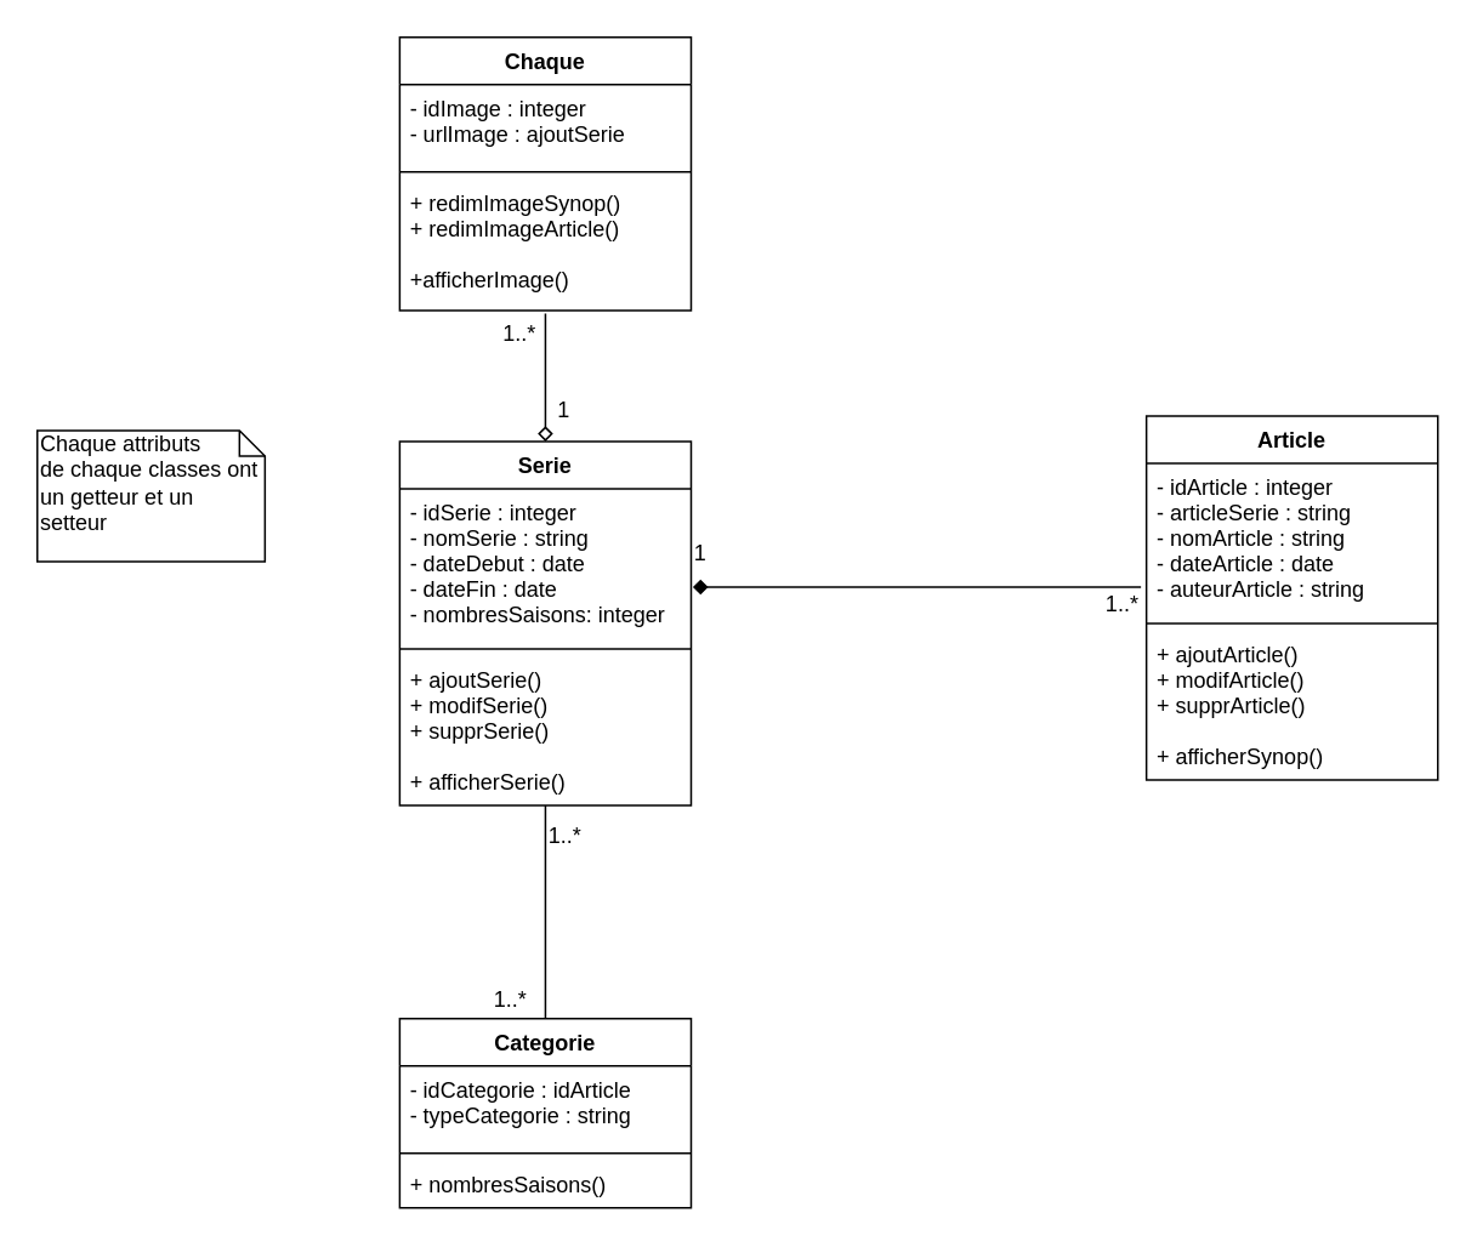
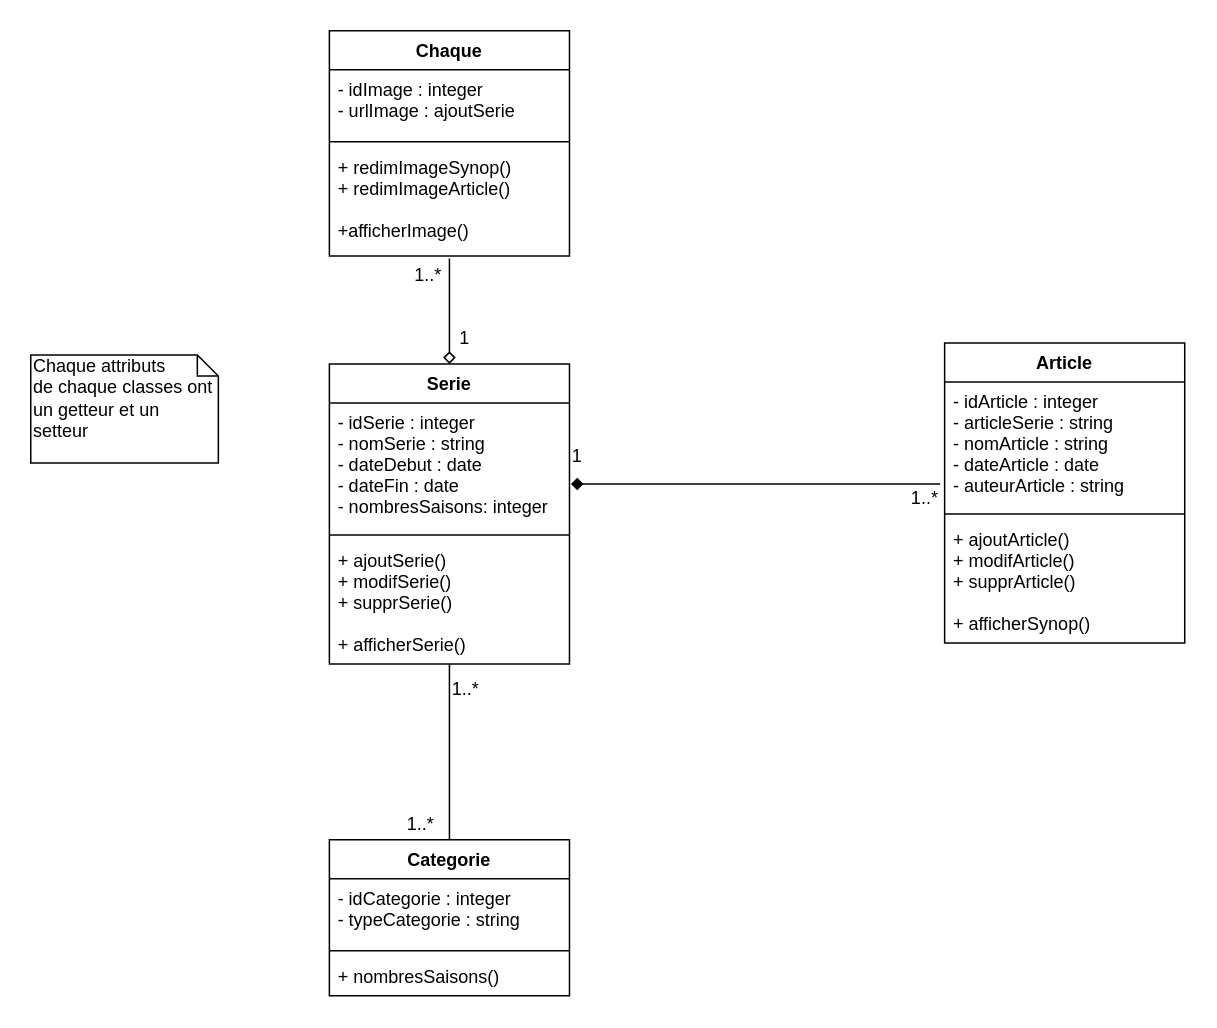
  <mxCell id="0" />
  <mxCell id="1" parent="0" />
  <mxCell id="2" style="edgeStyle=none;rounded=0;orthogonalLoop=1;jettySize=auto;html=1;exitX=0.5;exitY=0;exitDx=0;exitDy=0;entryX=0.5;entryY=1.024;entryDx=0;entryDy=0;entryPerimeter=0;startArrow=diamond;startFill=0;endArrow=none;endFill=0;" parent="1" source="3" target="21" edge="1"><mxGeometry relative="1" as="geometry" /></mxCell>
  <mxCell id="3" value="Serie" style="swimlane;fontStyle=1;align=center;verticalAlign=top;childLayout=stackLayout;horizontal=1;startSize=26;horizontalStack=0;resizeParent=1;resizeParentMax=0;resizeLast=0;collapsible=1;marginBottom=0;" parent="1" vertex="1"><mxGeometry x="219" y="242" width="160" height="200" as="geometry" /></mxCell>
  <mxCell id="4" value="- idSerie : integer&#10;- nomSerie : string&#10;- dateDebut : date&#10;- dateFin : date&#10;- nombresSaisons: integer&#10;" style="text;strokeColor=none;fillColor=none;align=left;verticalAlign=top;spacingLeft=4;spacingRight=4;overflow=hidden;rotatable=0;points=[[0,0.5],[1,0.5]];portConstraint=eastwest;" parent="3" vertex="1"><mxGeometry y="26" width="160" height="84" as="geometry" /></mxCell>
  <mxCell id="5" value="" style="line;strokeWidth=1;fillColor=none;align=left;verticalAlign=middle;spacingTop=-1;spacingLeft=3;spacingRight=3;rotatable=0;labelPosition=right;points=[];portConstraint=eastwest;" parent="3" vertex="1"><mxGeometry y="110" width="160" height="8" as="geometry" /></mxCell>
  <mxCell id="6" value="+ ajoutSerie() &#10;+ modifSerie() &#10;+ supprSerie() &#10;&#10;+ afficherSerie() &#10;" style="text;strokeColor=none;fillColor=none;align=left;verticalAlign=top;spacingLeft=4;spacingRight=4;overflow=hidden;rotatable=0;points=[[0,0.5],[1,0.5]];portConstraint=eastwest;" parent="3" vertex="1"><mxGeometry y="118" width="160" height="82" as="geometry" /></mxCell>
  <mxCell id="7" style="edgeStyle=none;rounded=0;orthogonalLoop=1;jettySize=auto;html=1;exitX=0.5;exitY=0;exitDx=0;exitDy=0;startArrow=none;startFill=0;endArrow=none;endFill=0;" parent="1" source="8" target="6" edge="1"><mxGeometry relative="1" as="geometry" /></mxCell>
  <mxCell id="8" value="Categorie" style="swimlane;fontStyle=1;align=center;verticalAlign=top;childLayout=stackLayout;horizontal=1;startSize=26;horizontalStack=0;resizeParent=1;resizeParentMax=0;resizeLast=0;collapsible=1;marginBottom=0;" parent="1" vertex="1"><mxGeometry x="219" y="559" width="160" height="104" as="geometry" /></mxCell>
- <mxCell id="9" value="- idCategorie : idArticle&#10;- typeCategorie : string&#10;" style="text;strokeColor=none;fillColor=none;align=left;verticalAlign=top;spacingLeft=4;spacingRight=4;overflow=hidden;rotatable=0;points=[[0,0.5],[1,0.5]];portConstraint=eastwest;" parent="8" vertex="1"><mxGeometry y="26" width="160" height="44" as="geometry" /></mxCell>
+ <mxCell id="9" value="- idCategorie : integer&#10;- typeCategorie : string&#10;" style="text;strokeColor=none;fillColor=none;align=left;verticalAlign=top;spacingLeft=4;spacingRight=4;overflow=hidden;rotatable=0;points=[[0,0.5],[1,0.5]];portConstraint=eastwest;" parent="8" vertex="1"><mxGeometry y="26" width="160" height="44" as="geometry" /></mxCell>
  <mxCell id="10" value="" style="line;strokeWidth=1;fillColor=none;align=left;verticalAlign=middle;spacingTop=-1;spacingLeft=3;spacingRight=3;rotatable=0;labelPosition=right;points=[];portConstraint=eastwest;" parent="8" vertex="1"><mxGeometry y="70" width="160" height="8" as="geometry" /></mxCell>
  <mxCell id="11" value="+ nombresSaisons()" style="text;strokeColor=none;fillColor=none;align=left;verticalAlign=top;spacingLeft=4;spacingRight=4;overflow=hidden;rotatable=0;points=[[0,0.5],[1,0.5]];portConstraint=eastwest;" parent="8" vertex="1"><mxGeometry y="78" width="160" height="26" as="geometry" /></mxCell>
  <mxCell id="12" style="rounded=0;orthogonalLoop=1;jettySize=auto;html=1;endArrow=none;endFill=0;startArrow=diamond;startFill=1;exitX=1.006;exitY=0.643;exitDx=0;exitDy=0;exitPerimeter=0;" parent="1" edge="1" source="4"><mxGeometry relative="1" as="geometry"><mxPoint x="375" y="299" as="sourcePoint" /><mxPoint x="626" y="322" as="targetPoint" /></mxGeometry></mxCell>
  <mxCell id="13" value="1..*" style="text;html=1;resizable=0;points=[];autosize=1;align=left;verticalAlign=top;spacingTop=-4;" parent="1" vertex="1"><mxGeometry x="299" y="449" width="30" height="20" as="geometry" /></mxCell>
  <mxCell id="14" value="1..*" style="text;html=1;resizable=0;points=[];autosize=1;align=left;verticalAlign=top;spacingTop=-4;" parent="1" vertex="1"><mxGeometry x="605" y="322" width="30" height="20" as="geometry" /></mxCell>
  <mxCell id="15" value="1" style="text;html=1;resizable=0;points=[];autosize=1;align=left;verticalAlign=top;spacingTop=-4;" parent="1" vertex="1"><mxGeometry x="379" y="294" width="20" height="20" as="geometry" /></mxCell>
  <mxCell id="16" value="1..*" style="text;html=1;resizable=0;points=[];autosize=1;align=left;verticalAlign=top;spacingTop=-4;" parent="1" vertex="1"><mxGeometry x="269" y="539" width="30" height="20" as="geometry" /></mxCell>
  <mxCell id="17" value="Chaque attributs&lt;br&gt;de chaque classes ont un getteur et un setteur" style="shape=note;whiteSpace=wrap;html=1;size=14;verticalAlign=top;align=left;spacingTop=-6;" parent="1" vertex="1"><mxGeometry x="20" y="236" width="125" height="72" as="geometry" /></mxCell>
  <mxCell id="18" value="Chaque" style="swimlane;fontStyle=1;align=center;verticalAlign=top;childLayout=stackLayout;horizontal=1;startSize=26;horizontalStack=0;resizeParent=1;resizeParentMax=0;resizeLast=0;collapsible=1;marginBottom=0;" parent="1" vertex="1"><mxGeometry x="219" y="20" width="160" height="150" as="geometry" /></mxCell>
  <mxCell id="19" value="- idImage : integer&#10;- urlImage : ajoutSerie&#10;" style="text;strokeColor=none;fillColor=none;align=left;verticalAlign=top;spacingLeft=4;spacingRight=4;overflow=hidden;rotatable=0;points=[[0,0.5],[1,0.5]];portConstraint=eastwest;" parent="18" vertex="1"><mxGeometry y="26" width="160" height="44" as="geometry" /></mxCell>
  <mxCell id="20" value="" style="line;strokeWidth=1;fillColor=none;align=left;verticalAlign=middle;spacingTop=-1;spacingLeft=3;spacingRight=3;rotatable=0;labelPosition=right;points=[];portConstraint=eastwest;" parent="18" vertex="1"><mxGeometry y="70" width="160" height="8" as="geometry" /></mxCell>
  <mxCell id="21" value="+ redimImageSynop()&#10;+ redimImageArticle()&#10;&#10;+afficherImage()" style="text;strokeColor=none;fillColor=none;align=left;verticalAlign=top;spacingLeft=4;spacingRight=4;overflow=hidden;rotatable=0;points=[[0,0.5],[1,0.5]];portConstraint=eastwest;" parent="18" vertex="1"><mxGeometry y="78" width="160" height="72" as="geometry" /></mxCell>
  <mxCell id="22" value="1" style="text;html=1;resizable=0;points=[];autosize=1;align=left;verticalAlign=top;spacingTop=-4;" parent="1" vertex="1"><mxGeometry x="304" y="215" width="20" height="20" as="geometry" /></mxCell>
  <mxCell id="23" value="1..*" style="text;html=1;resizable=0;points=[];autosize=1;align=left;verticalAlign=top;spacingTop=-4;" parent="1" vertex="1"><mxGeometry x="274" y="173" width="30" height="20" as="geometry" /></mxCell>
  <mxCell id="24" value="Article" style="swimlane;fontStyle=1;align=center;verticalAlign=top;childLayout=stackLayout;horizontal=1;startSize=26;horizontalStack=0;resizeParent=1;resizeParentMax=0;resizeLast=0;collapsible=1;marginBottom=0;" vertex="1" parent="1"><mxGeometry x="629" y="228" width="160" height="200" as="geometry" /></mxCell>
  <mxCell id="25" value="- idArticle : integer&#10;- articleSerie : string&#10;- nomArticle : string&#10;- dateArticle : date&#10;- auteurArticle : string&#10;&#10;&#10;" style="text;strokeColor=none;fillColor=none;align=left;verticalAlign=top;spacingLeft=4;spacingRight=4;overflow=hidden;rotatable=0;points=[[0,0.5],[1,0.5]];portConstraint=eastwest;" vertex="1" parent="24"><mxGeometry y="26" width="160" height="84" as="geometry" /></mxCell>
  <mxCell id="26" value="" style="line;strokeWidth=1;fillColor=none;align=left;verticalAlign=middle;spacingTop=-1;spacingLeft=3;spacingRight=3;rotatable=0;labelPosition=right;points=[];portConstraint=eastwest;" vertex="1" parent="24"><mxGeometry y="110" width="160" height="8" as="geometry" /></mxCell>
  <mxCell id="27" value="+ ajoutArticle() &#10;+ modifArticle() &#10;+ supprArticle() &#10;&#10;+ afficherSynop()&#10;&#10;" style="text;strokeColor=none;fillColor=none;align=left;verticalAlign=top;spacingLeft=4;spacingRight=4;overflow=hidden;rotatable=0;points=[[0,0.5],[1,0.5]];portConstraint=eastwest;" vertex="1" parent="24"><mxGeometry y="118" width="160" height="82" as="geometry" /></mxCell>
